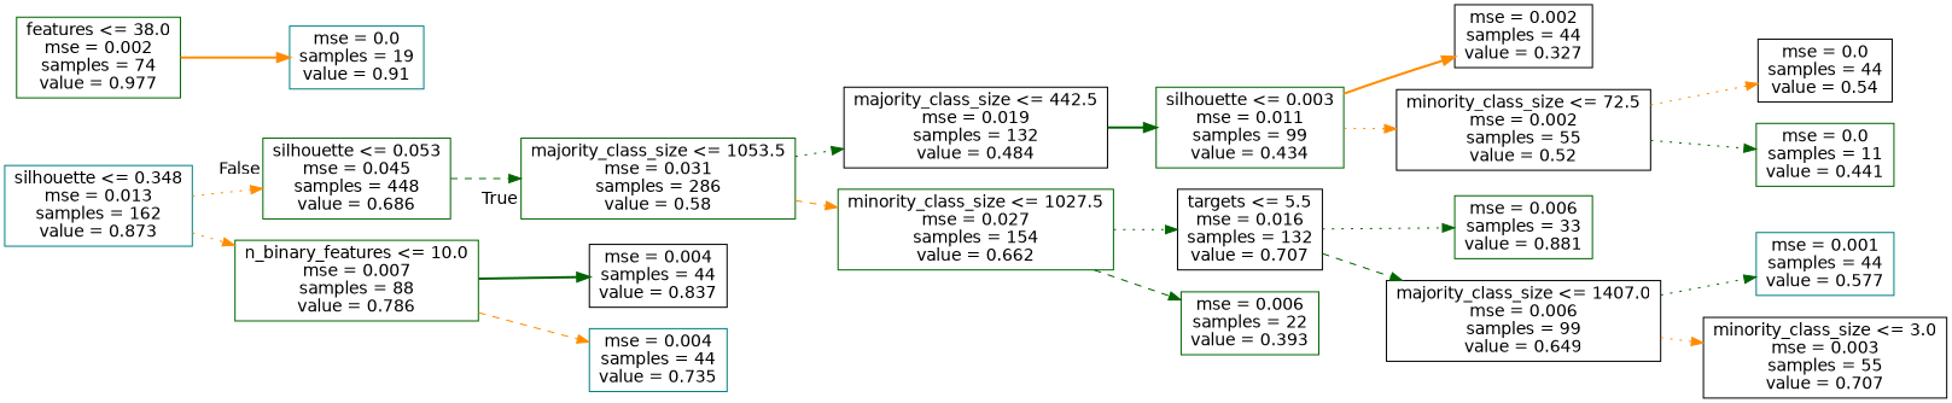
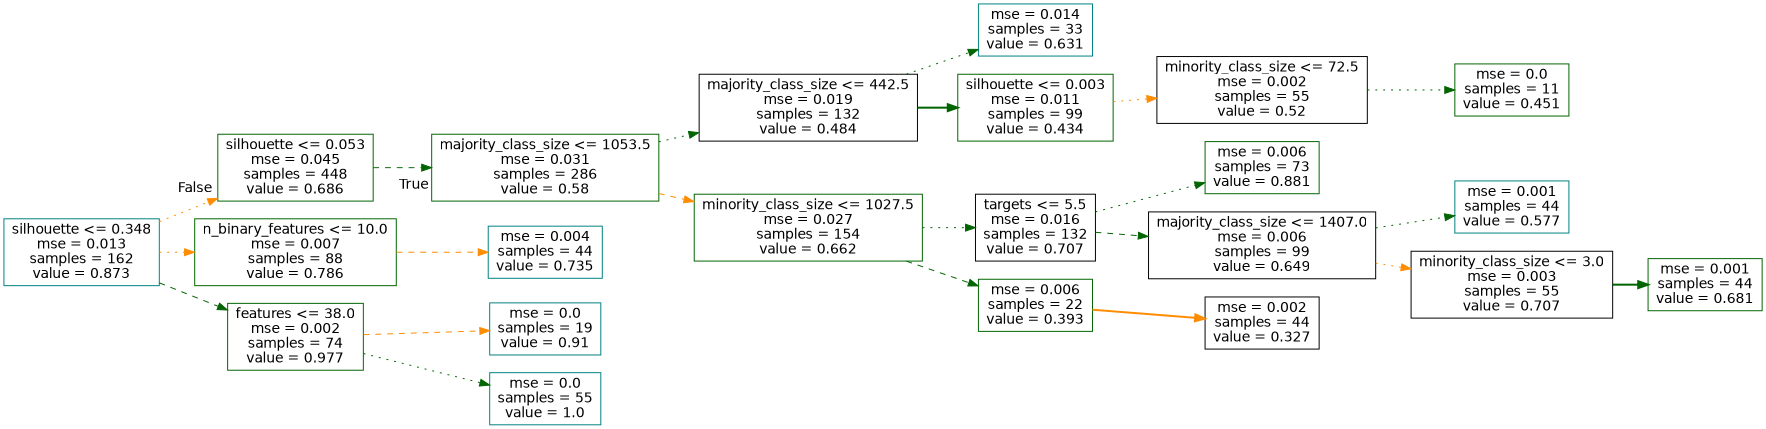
  digraph {
    fontname="DejaVu Sans"
    rankdir=LR
    node [color=darkgreen fontname="DejaVu Sans" shape=box]
    edge [color=darkgreen fontname="DejaVu Sans" style=dotted]
    n1 [label="silhouette <= 0.053\nmse = 0.045\nsamples = 448\nvalue = 0.686"]
    n2 [label="majority_class_size <= 1053.5\nmse = 0.031\nsamples = 286\nvalue = 0.58"]
    n3 [color=black label="majority_class_size <= 442.5\nmse = 0.019\nsamples = 132\nvalue = 0.484"]
    n4 [label="minority_class_size <= 1027.5\nmse = 0.027\nsamples = 154\nvalue = 0.662"]
    n5 [color=teal label="silhouette <= 0.348\nmse = 0.013\nsamples = 162\nvalue = 0.873"]
    n6 [label="n_binary_features <= 10.0\nmse = 0.007\nsamples = 88\nvalue = 0.786"]
    n7 [label="features <= 38.0\nmse = 0.002\nsamples = 74\nvalue = 0.977"]
+   n8 [color=teal label="mse = 0.014\nsamples = 33\nvalue = 0.631"]
    n9 [label="silhouette <= 0.003\nmse = 0.011\nsamples = 99\nvalue = 0.434"]
    n10 [color=black label="targets <= 5.5\nmse = 0.016\nsamples = 132\nvalue = 0.707"]
    n11 [label="mse = 0.006\nsamples = 22\nvalue = 0.393"]
    n12 [color=black label="mse = 0.002\nsamples = 44\nvalue = 0.327"]
    n13 [color=black label="minority_class_size <= 72.5\nmse = 0.002\nsamples = 55\nvalue = 0.52"]
-   n14 [color=black label="mse = 0.0\nsamples = 44\nvalue = 0.54"]
-   n15 [label="mse = 0.0\nsamples = 11\nvalue = 0.441"]
-   n16 [label="mse = 0.006\nsamples = 33\nvalue = 0.881"]
+   n15 [label="mse = 0.0\nsamples = 11\nvalue = 0.451"]
+   n16 [label="mse = 0.006\nsamples = 73\nvalue = 0.881"]
    n17 [color=black label="majority_class_size <= 1407.0\nmse = 0.006\nsamples = 99\nvalue = 0.649"]
    n18 [color=teal label="mse = 0.001\nsamples = 44\nvalue = 0.577"]
    n19 [color=black label="minority_class_size <= 3.0\nmse = 0.003\nsamples = 55\nvalue = 0.707"]
-   n21 [color=black label="mse = 0.004\nsamples = 44\nvalue = 0.837"]
+   n20 [label="mse = 0.001\nsamples = 44\nvalue = 0.681"]
    n22 [color=teal label="mse = 0.004\nsamples = 44\nvalue = 0.735"]
    n23 [color=teal label="mse = 0.0\nsamples = 19\nvalue = 0.91"]
+   n24 [color=teal label="mse = 0.0\nsamples = 55\nvalue = 1.0"]
    n1 -> n2 [headlabel=True labelangle=45 labeldistance=2.5 style=dashed]
    n2 -> n3
    n2 -> n4 [color=darkorange style=dashed]
+   n3 -> n8
    n3 -> n9 [style=bold]
    n4 -> n10
    n4 -> n11 [style=dashed]
    n5 -> n1 [color=darkorange headlabel=False labelangle=-45 labeldistance=2.5]
    n5 -> n6 [color=darkorange]
-   n6 -> n21 [style=bold]
+   n5 -> n7 [style=dashed]
    n6 -> n22 [color=darkorange style=dashed]
-   n7 -> n23 [color=darkorange style=bold]
-   n9 -> n12 [color=darkorange style=bold]
+   n7 -> n23 [color=darkorange style=dashed]
+   n7 -> n24
+   n11 -> n12 [color=darkorange style=bold]
    n9 -> n13 [color=darkorange]
    n10 -> n16
    n10 -> n17 [style=dashed]
-   n13 -> n14 [color=darkorange]
    n13 -> n15
    n17 -> n18
    n17 -> n19 [color=darkorange]
+   n19 -> n20 [style=bold]
  }
